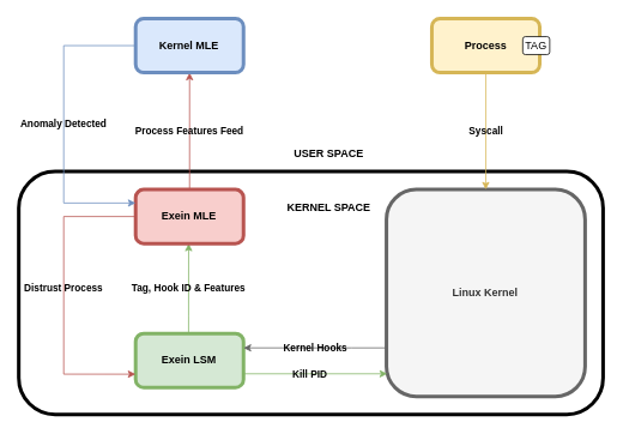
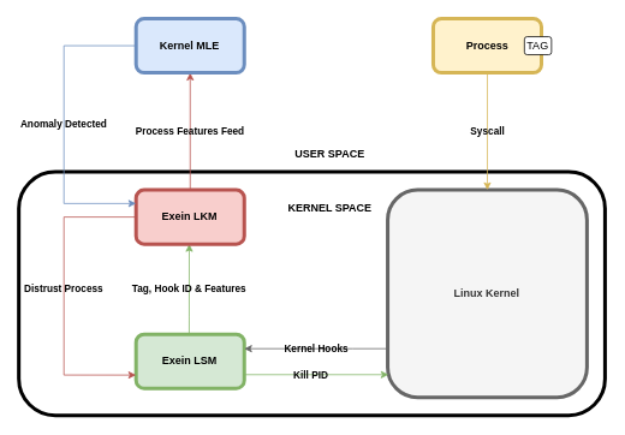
  <mxCell id="0" />
  <mxCell id="1" parent="0" />
  <mxCell id="2" value="" style="rounded=1;whiteSpace=wrap;html=1;strokeWidth=4;fontStyle=1" parent="1" vertex="1"><mxGeometry x="20.38" y="190" width="650" height="270" as="geometry" /></mxCell>
  <mxCell id="3" value="Tag, Hook ID &amp;amp; Features" style="edgeStyle=orthogonalEdgeStyle;rounded=0;orthogonalLoop=1;jettySize=auto;html=1;entryX=0.5;entryY=1;entryDx=0;entryDy=0;fillColor=#d5e8d4;strokeColor=#82b366;fontStyle=1;labelBackgroundColor=none;" parent="1" edge="1"><mxGeometry relative="1" as="geometry"><mxPoint x="209.285" y="370" as="sourcePoint" /><mxPoint x="209.38" y="270" as="targetPoint" /><Array as="points"><mxPoint x="209.38" y="350" /><mxPoint x="209.38" y="350" /></Array></mxGeometry></mxCell>
  <mxCell id="4" value="Exein LSM" style="rounded=1;whiteSpace=wrap;html=1;strokeWidth=4;fillColor=#d5e8d4;strokeColor=#82b366;fontStyle=1" parent="1" vertex="1"><mxGeometry x="150.38" y="370" width="120" height="60" as="geometry" /></mxCell>
  <mxCell id="5" value="Process Features Feed" style="edgeStyle=orthogonalEdgeStyle;rounded=0;orthogonalLoop=1;jettySize=auto;html=1;entryX=0.5;entryY=1;entryDx=0;entryDy=0;fillColor=#f8cecc;strokeColor=#b85450;fontStyle=1;labelBackgroundColor=none;" parent="1" source="7" target="14" edge="1"><mxGeometry relative="1" as="geometry" /></mxCell>
  <mxCell id="6" value="Distrust Process" style="edgeStyle=orthogonalEdgeStyle;rounded=0;orthogonalLoop=1;jettySize=auto;html=1;startArrow=none;startFill=0;endArrow=classic;endFill=1;exitX=0;exitY=0.5;exitDx=0;exitDy=0;entryX=0;entryY=0.75;entryDx=0;entryDy=0;fillColor=#f8cecc;strokeColor=#b85450;fontStyle=1;labelBackgroundColor=none;" parent="1" edge="1"><mxGeometry x="-0.045" relative="1" as="geometry"><mxPoint x="150.285" y="240" as="sourcePoint" /><mxPoint x="150.285" y="415.238" as="targetPoint" /><Array as="points"><mxPoint x="70.38" y="240" /><mxPoint x="70.38" y="415" /></Array><mxPoint as="offset" /></mxGeometry></mxCell>
- <mxCell id="7" value="Exein MLE" style="rounded=1;whiteSpace=wrap;html=1;strokeWidth=4;fillColor=#f8cecc;strokeColor=#b85450;fontStyle=1" parent="1" vertex="1"><mxGeometry x="150.38" y="210" width="120" height="60" as="geometry" /></mxCell>
+ <mxCell id="7" value="Exein LKM" style="rounded=1;whiteSpace=wrap;html=1;strokeWidth=4;fillColor=#f8cecc;strokeColor=#b85450;fontStyle=1" parent="1" vertex="1"><mxGeometry x="150.38" y="210" width="120" height="60" as="geometry" /></mxCell>
  <mxCell id="8" value="Kernel Hooks" style="edgeStyle=orthogonalEdgeStyle;rounded=0;orthogonalLoop=1;jettySize=auto;html=1;entryX=1;entryY=0.5;entryDx=0;entryDy=0;fillColor=#f5f5f5;strokeColor=#666666;fontStyle=1;labelBackgroundColor=none;" parent="1" edge="1"><mxGeometry relative="1" as="geometry"><mxPoint x="430.38" y="386" as="sourcePoint" /><mxPoint x="270.38" y="386" as="targetPoint" /><Array as="points"><mxPoint x="390.38" y="386" /><mxPoint x="390.38" y="386" /></Array></mxGeometry></mxCell>
  <mxCell id="9" value="Linux Kernel" style="rounded=1;whiteSpace=wrap;html=1;strokeWidth=4;fillColor=#f5f5f5;strokeColor=#666666;fontColor=#333333;fontStyle=1" parent="1" vertex="1"><mxGeometry x="429.38" y="210" width="221" height="230" as="geometry" /></mxCell>
  <mxCell id="10" value="Syscall" style="edgeStyle=orthogonalEdgeStyle;rounded=0;orthogonalLoop=1;jettySize=auto;html=1;entryX=0.5;entryY=0;entryDx=0;entryDy=0;fillColor=#fff2cc;strokeColor=#d6b656;fontStyle=1;labelBackgroundColor=none;" parent="1" source="11" target="9" edge="1"><mxGeometry relative="1" as="geometry" /></mxCell>
  <mxCell id="11" value="Process" style="rounded=1;whiteSpace=wrap;html=1;strokeWidth=4;fillColor=#fff2cc;strokeColor=#d6b656;fontStyle=1;align=center;" parent="1" vertex="1"><mxGeometry x="479.88" y="20" width="120" height="60" as="geometry" /></mxCell>
  <mxCell id="12" value="Kill PID" style="edgeStyle=orthogonalEdgeStyle;rounded=0;orthogonalLoop=1;jettySize=auto;html=1;entryX=1;entryY=0.75;entryDx=0;entryDy=0;startArrow=classic;startFill=1;endArrow=none;endFill=0;exitX=0.005;exitY=0.894;exitDx=0;exitDy=0;exitPerimeter=0;fillColor=#d5e8d4;strokeColor=#82b366;fontStyle=1;labelBackgroundColor=none;" parent="1" edge="1"><mxGeometry relative="1" as="geometry"><mxPoint x="430.285" y="414.81" as="sourcePoint" /><mxPoint x="270.285" y="426.238" as="targetPoint" /><Array as="points"><mxPoint x="270.38" y="415" /></Array></mxGeometry></mxCell>
  <mxCell id="13" value="Anomaly Detected" style="edgeStyle=orthogonalEdgeStyle;rounded=0;orthogonalLoop=1;jettySize=auto;html=1;entryX=0;entryY=0.25;entryDx=0;entryDy=0;startArrow=none;startFill=0;endArrow=classic;endFill=1;exitX=0;exitY=0.5;exitDx=0;exitDy=0;fillColor=#dae8fc;strokeColor=#6c8ebf;fontStyle=1;labelBackgroundColor=none;" parent="1" source="14" target="7" edge="1"><mxGeometry relative="1" as="geometry"><Array as="points"><mxPoint x="70.38" y="50" /><mxPoint x="70.38" y="225" /></Array></mxGeometry></mxCell>
  <mxCell id="14" value="Kernel MLE" style="rounded=1;whiteSpace=wrap;html=1;strokeWidth=4;fillColor=#dae8fc;strokeColor=#6c8ebf;fontStyle=1" parent="1" vertex="1"><mxGeometry x="150.38" y="20" width="120" height="60" as="geometry" /></mxCell>
  <mxCell id="15" value="KERNEL SPACE" style="text;html=1;strokeColor=none;fillColor=none;align=center;verticalAlign=middle;whiteSpace=wrap;rounded=0;fontStyle=1;labelBackgroundColor=none;" parent="1" vertex="1"><mxGeometry x="312.67" y="220" width="105" height="20" as="geometry" /></mxCell>
  <mxCell id="16" value="USER SPACE" style="text;html=1;strokeColor=none;fillColor=none;align=center;verticalAlign=middle;whiteSpace=wrap;rounded=0;fontStyle=1;labelBackgroundColor=none;" parent="1" vertex="1"><mxGeometry x="312.67" y="160" width="105" height="20" as="geometry" /></mxCell>
  <mxCell id="17" value="TAG" style="rounded=1;whiteSpace=wrap;html=1;strokeWidth=1;" vertex="1" parent="1"><mxGeometry x="581" y="40" width="30" height="20" as="geometry" /></mxCell>
